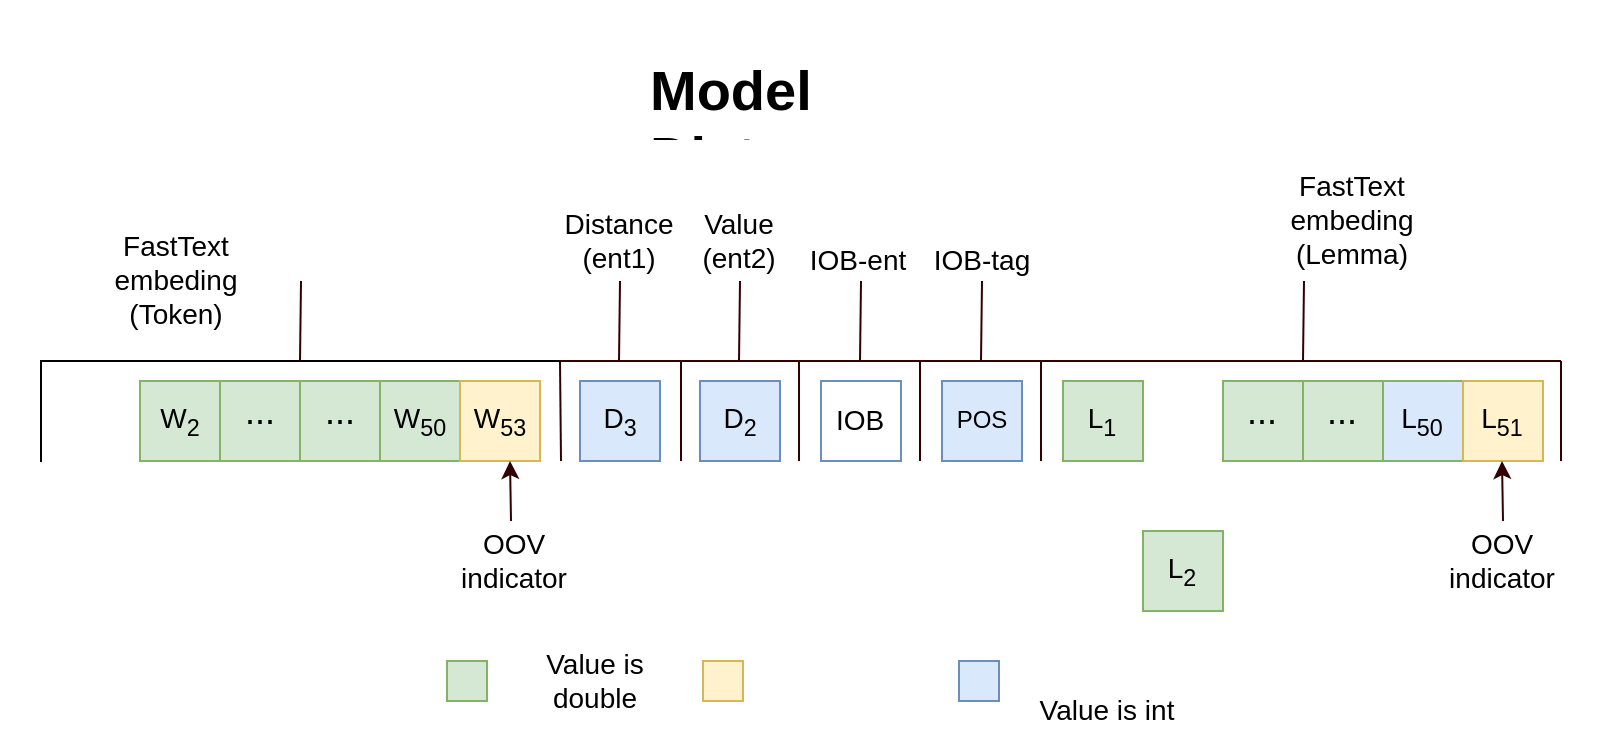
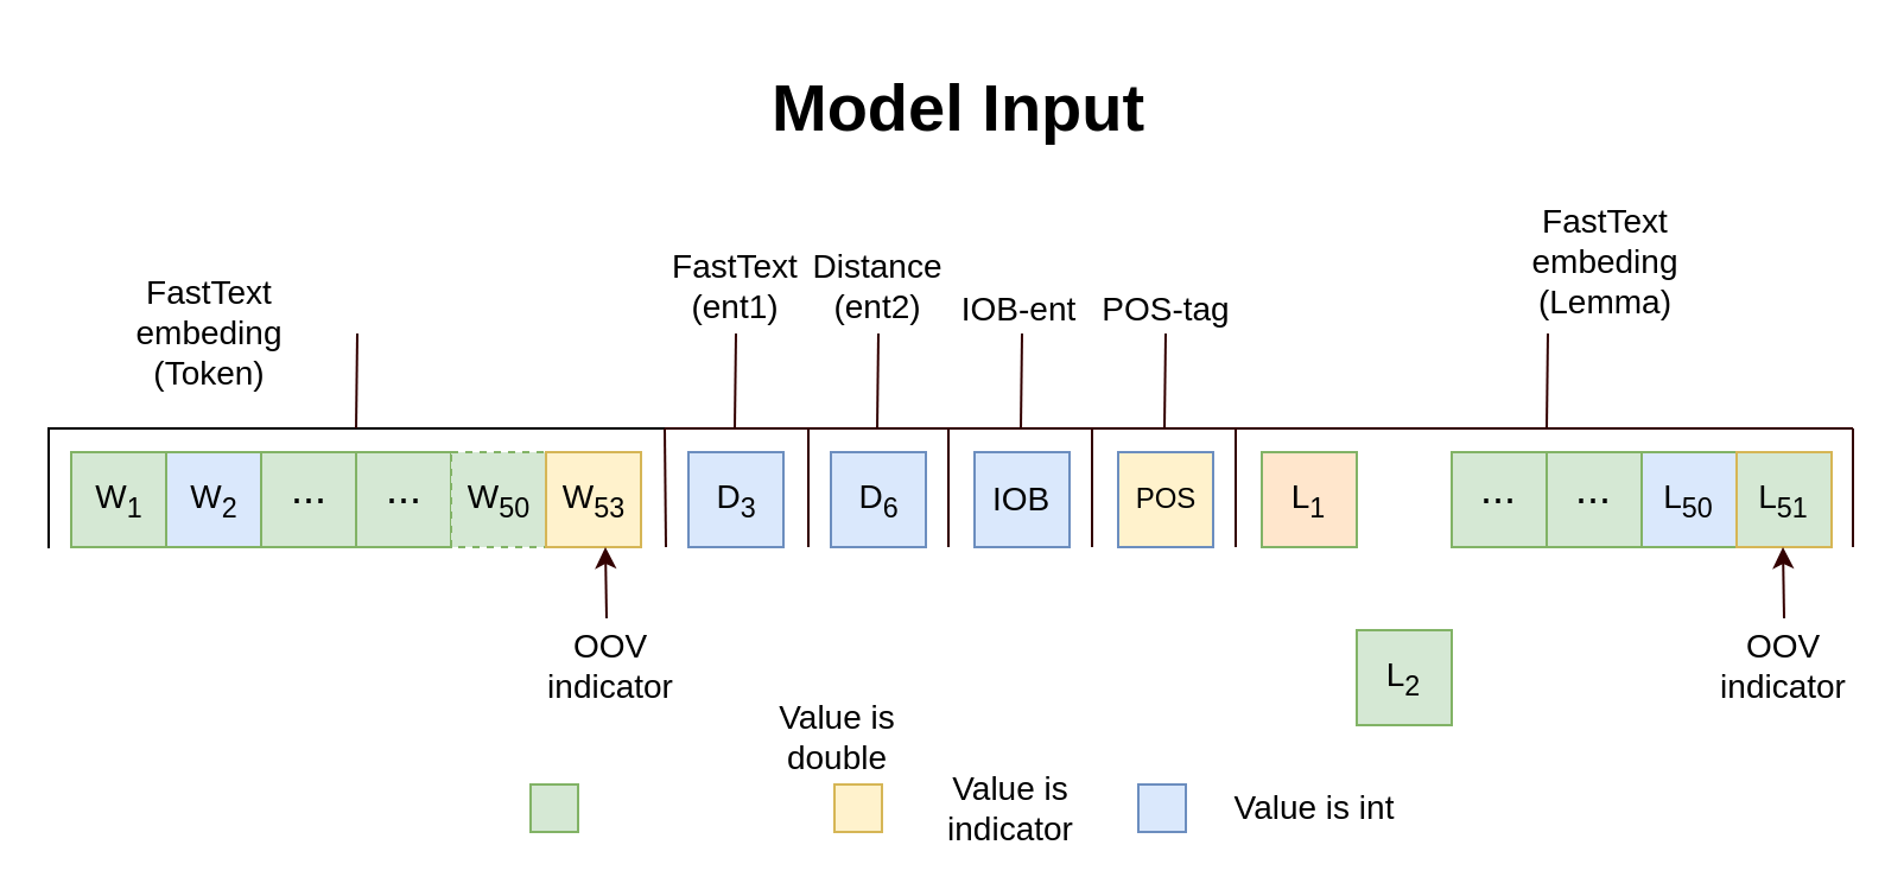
  <mxCell id="0" />
  <mxCell id="1" parent="0" />
- <mxCell id="3" value="W&lt;sub&gt;2&lt;/sub&gt;" style="rounded=0;whiteSpace=wrap;html=1;fontSize=14;fillColor=#d5e8d4;strokeColor=#82b366;" parent="1" vertex="1"><mxGeometry x="69.5" y="190" width="40" height="40" as="geometry" /></mxCell>
+ <mxCell id="2" value="W&lt;sub&gt;1&lt;/sub&gt;" style="rounded=0;whiteSpace=wrap;html=1;fontSize=14;fillColor=#d5e8d4;strokeColor=#82b366;" parent="1" vertex="1"><mxGeometry x="29.5" y="190" width="40" height="40" as="geometry" /></mxCell>
+ <mxCell id="3" value="W&lt;sub&gt;2&lt;/sub&gt;" style="rounded=0;whiteSpace=wrap;html=1;fontSize=14;fillColor=#dae8fc;strokeColor=#82b366;" parent="1" vertex="1"><mxGeometry x="69.5" y="190" width="40" height="40" as="geometry" /></mxCell>
  <mxCell id="4" value="&lt;sup style=&quot;font-size: 18px;&quot;&gt;&lt;font style=&quot;font-size: 18px;&quot;&gt;...&lt;/font&gt;&lt;/sup&gt;" style="rounded=0;whiteSpace=wrap;html=1;fontSize=18;fillColor=#d5e8d4;strokeColor=#82b366;" parent="1" vertex="1"><mxGeometry x="109.5" y="190" width="40" height="40" as="geometry" /></mxCell>
  <mxCell id="5" value="&lt;sup style=&quot;font-size: 18px;&quot;&gt;&lt;font style=&quot;font-size: 18px;&quot;&gt;...&lt;/font&gt;&lt;/sup&gt;" style="rounded=0;whiteSpace=wrap;html=1;fontSize=18;verticalAlign=middle;fillColor=#d5e8d4;strokeColor=#82b366;" parent="1" vertex="1"><mxGeometry x="149.5" y="190" width="40" height="40" as="geometry" /></mxCell>
- <mxCell id="6" value="&lt;font style=&quot;font-size: 14px&quot;&gt;W&lt;sub&gt;50&lt;/sub&gt;&lt;/font&gt;" style="rounded=0;whiteSpace=wrap;html=1;fillColor=#d5e8d4;strokeColor=#82b366;" parent="1" vertex="1"><mxGeometry x="189.5" y="190" width="40" height="40" as="geometry" /></mxCell>
+ <mxCell id="6" value="&lt;font style=&quot;font-size: 14px&quot;&gt;W&lt;sub&gt;50&lt;/sub&gt;&lt;/font&gt;" style="rounded=0;whiteSpace=wrap;html=1;fillColor=#d5e8d4;strokeColor=#82b366;dashed=1;" parent="1" vertex="1"><mxGeometry x="189.5" y="190" width="40" height="40" as="geometry" /></mxCell>
  <mxCell id="7" value="&lt;font style=&quot;font-size: 14px&quot;&gt;W&lt;sub&gt;53&lt;/sub&gt;&lt;/font&gt;" style="rounded=0;whiteSpace=wrap;html=1;fillColor=#fff2cc;strokeColor=#d6b656;" parent="1" vertex="1"><mxGeometry x="229.5" y="190" width="40" height="40" as="geometry" /></mxCell>
  <mxCell id="8" value="&lt;span style=&quot;font-size: 14px&quot;&gt;D&lt;sub&gt;3&lt;/sub&gt;&lt;/span&gt;" style="rounded=0;whiteSpace=wrap;html=1;fillColor=#dae8fc;strokeColor=#6c8ebf;" parent="1" vertex="1"><mxGeometry x="289.5" y="190" width="40" height="40" as="geometry" /></mxCell>
- <mxCell id="9" value="&lt;font&gt;&lt;sub&gt;&lt;span style=&quot;font-size: 14px&quot;&gt;D&lt;sub&gt;2&lt;/sub&gt;&lt;/span&gt;&lt;/sub&gt;&lt;/font&gt;" style="rounded=0;whiteSpace=wrap;html=1;fillColor=#dae8fc;strokeColor=#6c8ebf;" parent="1" vertex="1"><mxGeometry x="349.5" y="190" width="40" height="40" as="geometry" /></mxCell>
- <mxCell id="10" value="&lt;span style=&quot;font-size: 14px&quot;&gt;IOB&lt;/span&gt;" style="rounded=0;whiteSpace=wrap;html=1;fillColor=#ffffff;strokeColor=#6c8ebf;" parent="1" vertex="1"><mxGeometry x="410" y="190" width="40" height="40" as="geometry" /></mxCell>
- <mxCell id="11" value="POS" style="rounded=0;whiteSpace=wrap;html=1;fillColor=#dae8fc;strokeColor=#6c8ebf;" parent="1" vertex="1"><mxGeometry x="470.5" y="190" width="40" height="40" as="geometry" /></mxCell>
- <mxCell id="12" value="L&lt;sub&gt;1&lt;/sub&gt;" style="rounded=0;whiteSpace=wrap;html=1;fontSize=14;fillColor=#d5e8d4;strokeColor=#82b366;" parent="1" vertex="1"><mxGeometry x="531" y="190" width="40" height="40" as="geometry" /></mxCell>
+ <mxCell id="9" value="&lt;font&gt;&lt;sub&gt;&lt;span style=&quot;font-size: 14px&quot;&gt;D&lt;sub&gt;6&lt;/sub&gt;&lt;/span&gt;&lt;/sub&gt;&lt;/font&gt;" style="rounded=0;whiteSpace=wrap;html=1;fillColor=#dae8fc;strokeColor=#6c8ebf;" parent="1" vertex="1"><mxGeometry x="349.5" y="190" width="40" height="40" as="geometry" /></mxCell>
+ <mxCell id="10" value="&lt;span style=&quot;font-size: 14px&quot;&gt;IOB&lt;/span&gt;" style="rounded=0;whiteSpace=wrap;html=1;fillColor=#dae8fc;strokeColor=#6c8ebf;" parent="1" vertex="1"><mxGeometry x="410" y="190" width="40" height="40" as="geometry" /></mxCell>
+ <mxCell id="11" value="POS" style="rounded=0;whiteSpace=wrap;html=1;fillColor=#fff2cc;strokeColor=#6c8ebf;" parent="1" vertex="1"><mxGeometry x="470.5" y="190" width="40" height="40" as="geometry" /></mxCell>
+ <mxCell id="12" value="L&lt;sub&gt;1&lt;/sub&gt;" style="rounded=0;whiteSpace=wrap;html=1;fontSize=14;fillColor=#ffe6cc;strokeColor=#82b366;" parent="1" vertex="1"><mxGeometry x="531" y="190" width="40" height="40" as="geometry" /></mxCell>
  <mxCell id="13" value="L&lt;sub&gt;2&lt;/sub&gt;" style="rounded=0;whiteSpace=wrap;html=1;fontSize=14;fillColor=#d5e8d4;strokeColor=#82b366;" parent="1" vertex="1"><mxGeometry x="571" y="265" width="40" height="40" as="geometry" /></mxCell>
  <mxCell id="14" value="&lt;sup style=&quot;font-size: 18px;&quot;&gt;&lt;font style=&quot;font-size: 18px;&quot;&gt;...&lt;/font&gt;&lt;/sup&gt;" style="rounded=0;whiteSpace=wrap;html=1;fontSize=18;fillColor=#d5e8d4;strokeColor=#82b366;" parent="1" vertex="1"><mxGeometry x="611" y="190" width="40" height="40" as="geometry" /></mxCell>
  <mxCell id="15" value="&lt;sup style=&quot;font-size: 18px;&quot;&gt;&lt;font style=&quot;font-size: 18px;&quot;&gt;...&lt;/font&gt;&lt;/sup&gt;" style="rounded=0;whiteSpace=wrap;html=1;fontSize=18;verticalAlign=middle;fillColor=#d5e8d4;strokeColor=#82b366;" parent="1" vertex="1"><mxGeometry x="651" y="190" width="40" height="40" as="geometry" /></mxCell>
  <mxCell id="16" value="&lt;font style=&quot;font-size: 14px&quot;&gt;L&lt;sub&gt;50&lt;/sub&gt;&lt;/font&gt;" style="rounded=0;whiteSpace=wrap;html=1;fontSize=14;fillColor=#dae8fc;strokeColor=#82b366;" parent="1" vertex="1"><mxGeometry x="691" y="190" width="40" height="40" as="geometry" /></mxCell>
- <mxCell id="17" value="&lt;font&gt;&lt;sub&gt;&lt;span style=&quot;font-size: 14px&quot;&gt;L&lt;sub&gt;51&lt;/sub&gt;&lt;/span&gt;&lt;/sub&gt;&lt;/font&gt;" style="rounded=0;whiteSpace=wrap;html=1;fillColor=#fff2cc;strokeColor=#d6b656;" parent="1" vertex="1"><mxGeometry x="731" y="190" width="40" height="40" as="geometry" /></mxCell>
+ <mxCell id="17" value="&lt;font&gt;&lt;sub&gt;&lt;span style=&quot;font-size: 14px&quot;&gt;L&lt;sub&gt;51&lt;/sub&gt;&lt;/span&gt;&lt;/sub&gt;&lt;/font&gt;" style="rounded=0;whiteSpace=wrap;html=1;fillColor=#d5e8d4;strokeColor=#d6b656;" parent="1" vertex="1"><mxGeometry x="731" y="190" width="40" height="40" as="geometry" /></mxCell>
  <mxCell id="18" value="" style="shape=partialRectangle;whiteSpace=wrap;html=1;bottom=0;right=0;fillColor=none;fontSize=14;" parent="1" vertex="1"><mxGeometry x="20" y="180" width="260" height="50" as="geometry" /></mxCell>
  <mxCell id="19" value="" style="endArrow=none;html=1;strokeColor=#330000;fontSize=14;" parent="1" edge="1"><mxGeometry width="50" height="50" relative="1" as="geometry"><mxPoint x="280" y="230" as="sourcePoint" /><mxPoint x="279.5" y="180" as="targetPoint" /></mxGeometry></mxCell>
  <mxCell id="20" value="" style="endArrow=none;html=1;strokeColor=#330000;fontSize=14;" parent="1" edge="1"><mxGeometry width="50" height="50" relative="1" as="geometry"><mxPoint x="340" y="230" as="sourcePoint" /><mxPoint x="340" y="180" as="targetPoint" /></mxGeometry></mxCell>
  <mxCell id="21" value="" style="endArrow=none;html=1;strokeColor=#330000;fontSize=14;" parent="1" edge="1"><mxGeometry width="50" height="50" relative="1" as="geometry"><mxPoint x="399" y="230" as="sourcePoint" /><mxPoint x="399" y="180" as="targetPoint" /></mxGeometry></mxCell>
  <mxCell id="22" value="" style="endArrow=none;html=1;strokeColor=#330000;fontSize=14;" parent="1" edge="1"><mxGeometry width="50" height="50" relative="1" as="geometry"><mxPoint x="459.5" y="230" as="sourcePoint" /><mxPoint x="459.5" y="180" as="targetPoint" /></mxGeometry></mxCell>
  <mxCell id="23" value="" style="endArrow=none;html=1;strokeColor=#330000;fontSize=14;" parent="1" edge="1"><mxGeometry width="50" height="50" relative="1" as="geometry"><mxPoint x="520" y="230" as="sourcePoint" /><mxPoint x="520" y="180" as="targetPoint" /></mxGeometry></mxCell>
  <mxCell id="24" value="" style="endArrow=none;html=1;strokeColor=#330000;fontSize=14;" parent="1" edge="1"><mxGeometry width="50" height="50" relative="1" as="geometry"><mxPoint x="780" y="230" as="sourcePoint" /><mxPoint x="780" y="180" as="targetPoint" /></mxGeometry></mxCell>
  <mxCell id="25" value="" style="endArrow=none;html=1;strokeColor=#330000;fontSize=14;" parent="1" edge="1"><mxGeometry width="50" height="50" relative="1" as="geometry"><mxPoint x="279.5" y="180" as="sourcePoint" /><mxPoint x="780" y="180" as="targetPoint" /></mxGeometry></mxCell>
  <mxCell id="26" value="" style="endArrow=none;html=1;strokeColor=#330000;fontSize=14;" parent="1" edge="1"><mxGeometry width="50" height="50" relative="1" as="geometry"><mxPoint x="149.5" y="180" as="sourcePoint" /><mxPoint x="150" y="140" as="targetPoint" /></mxGeometry></mxCell>
  <mxCell id="27" value="" style="endArrow=classic;html=1;strokeColor=#330000;fontSize=14;" parent="1" edge="1"><mxGeometry width="50" height="50" relative="1" as="geometry"><mxPoint x="255" y="260" as="sourcePoint" /><mxPoint x="254.5" y="230" as="targetPoint" /></mxGeometry></mxCell>
  <mxCell id="28" value="" style="endArrow=classic;html=1;strokeColor=#330000;fontSize=14;" parent="1" edge="1"><mxGeometry width="50" height="50" relative="1" as="geometry"><mxPoint x="751" y="260" as="sourcePoint" /><mxPoint x="750.5" y="230" as="targetPoint" /></mxGeometry></mxCell>
  <mxCell id="29" value="" style="endArrow=none;html=1;strokeColor=#330000;fontSize=14;" parent="1" edge="1"><mxGeometry width="50" height="50" relative="1" as="geometry"><mxPoint x="309" y="180" as="sourcePoint" /><mxPoint x="309.5" y="140" as="targetPoint" /></mxGeometry></mxCell>
  <mxCell id="30" value="" style="endArrow=none;html=1;strokeColor=#330000;fontSize=14;" parent="1" edge="1"><mxGeometry width="50" height="50" relative="1" as="geometry"><mxPoint x="369" y="180" as="sourcePoint" /><mxPoint x="369.5" y="140" as="targetPoint" /></mxGeometry></mxCell>
  <mxCell id="31" value="" style="endArrow=none;html=1;strokeColor=#330000;fontSize=14;" parent="1" edge="1"><mxGeometry width="50" height="50" relative="1" as="geometry"><mxPoint x="429.5" y="180" as="sourcePoint" /><mxPoint x="430" y="140" as="targetPoint" /></mxGeometry></mxCell>
  <mxCell id="32" value="" style="endArrow=none;html=1;strokeColor=#330000;fontSize=14;" parent="1" edge="1"><mxGeometry width="50" height="50" relative="1" as="geometry"><mxPoint x="490" y="180" as="sourcePoint" /><mxPoint x="490.5" y="140" as="targetPoint" /></mxGeometry></mxCell>
  <mxCell id="33" value="" style="endArrow=none;html=1;strokeColor=#330000;fontSize=14;" parent="1" edge="1"><mxGeometry width="50" height="50" relative="1" as="geometry"><mxPoint x="651" y="180" as="sourcePoint" /><mxPoint x="651.5" y="140" as="targetPoint" /></mxGeometry></mxCell>
  <mxCell id="34" value="FastText embeding&lt;br&gt;(Token)" style="text;html=1;strokeColor=none;fillColor=none;align=center;verticalAlign=middle;whiteSpace=wrap;rounded=0;fontSize=14;" parent="1" vertex="1"><mxGeometry x="44.5" y="130" width="86" height="20" as="geometry" /></mxCell>
  <mxCell id="35" value="FastText embeding&lt;br&gt;(Lemma)" style="text;html=1;strokeColor=none;fillColor=none;align=center;verticalAlign=middle;whiteSpace=wrap;rounded=0;fontSize=14;" parent="1" vertex="1"><mxGeometry x="633" y="100" width="86" height="20" as="geometry" /></mxCell>
  <mxCell id="36" value="OOV indicator" style="text;html=1;strokeColor=none;fillColor=none;align=center;verticalAlign=middle;whiteSpace=wrap;rounded=0;fontSize=14;" parent="1" vertex="1"><mxGeometry x="234" y="270" width="46" height="20" as="geometry" /></mxCell>
  <mxCell id="37" value="OOV indicator" style="text;html=1;strokeColor=none;fillColor=none;align=center;verticalAlign=middle;whiteSpace=wrap;rounded=0;fontSize=14;" parent="1" vertex="1"><mxGeometry x="728" y="270" width="46" height="20" as="geometry" /></mxCell>
- <mxCell id="38" value="Distance&lt;br&gt;(ent1)" style="text;html=1;strokeColor=none;fillColor=none;align=center;verticalAlign=middle;whiteSpace=wrap;rounded=0;fontSize=14;" parent="1" vertex="1"><mxGeometry x="274" y="90" width="71" height="60" as="geometry" /></mxCell>
- <mxCell id="39" value="Value&lt;br&gt;(ent2)" style="text;html=1;strokeColor=none;fillColor=none;align=center;verticalAlign=middle;whiteSpace=wrap;rounded=0;fontSize=14;" parent="1" vertex="1"><mxGeometry x="334" y="90" width="71" height="60" as="geometry" /></mxCell>
+ <mxCell id="38" value="FastText&lt;br&gt;(ent1)" style="text;html=1;strokeColor=none;fillColor=none;align=center;verticalAlign=middle;whiteSpace=wrap;rounded=0;fontSize=14;" parent="1" vertex="1"><mxGeometry x="274" y="90" width="71" height="60" as="geometry" /></mxCell>
+ <mxCell id="39" value="Distance&lt;br&gt;(ent2)" style="text;html=1;strokeColor=none;fillColor=none;align=center;verticalAlign=middle;whiteSpace=wrap;rounded=0;fontSize=14;" parent="1" vertex="1"><mxGeometry x="334" y="90" width="71" height="60" as="geometry" /></mxCell>
  <mxCell id="40" value="IOB-ent" style="text;html=1;strokeColor=none;fillColor=none;align=center;verticalAlign=middle;whiteSpace=wrap;rounded=0;fontSize=14;" parent="1" vertex="1"><mxGeometry x="401" y="120" width="56" height="20" as="geometry" /></mxCell>
- <mxCell id="41" value="IOB-tag" style="text;html=1;strokeColor=none;fillColor=none;align=center;verticalAlign=middle;whiteSpace=wrap;rounded=0;fontSize=14;" parent="1" vertex="1"><mxGeometry x="458.5" y="120" width="64" height="20" as="geometry" /></mxCell>
+ <mxCell id="41" value="POS-tag" style="text;html=1;strokeColor=none;fillColor=none;align=center;verticalAlign=middle;whiteSpace=wrap;rounded=0;fontSize=14;" parent="1" vertex="1"><mxGeometry x="458.5" y="120" width="64" height="20" as="geometry" /></mxCell>
  <mxCell id="42" value="" style="rounded=0;whiteSpace=wrap;html=1;fontSize=14;fillColor=#d5e8d4;strokeColor=#82b366;" parent="1" vertex="1"><mxGeometry x="223" y="330" width="20" height="20" as="geometry" /></mxCell>
- <mxCell id="43" value="Value is double" style="text;html=1;strokeColor=none;fillColor=none;align=center;verticalAlign=middle;whiteSpace=wrap;rounded=0;fontSize=14;" parent="1" vertex="1"><mxGeometry x="253.5" y="330" width="87" height="20" as="geometry" /></mxCell>
+ <mxCell id="43" value="Value is double" style="text;html=1;strokeColor=none;fillColor=none;align=center;verticalAlign=middle;whiteSpace=wrap;rounded=0;fontSize=14;" parent="1" vertex="1"><mxGeometry x="308.5" y="300" width="87" height="20" as="geometry" /></mxCell>
  <mxCell id="44" value="" style="rounded=0;whiteSpace=wrap;html=1;fontSize=14;fillColor=#fff2cc;strokeColor=#d6b656;" parent="1" vertex="1"><mxGeometry x="351" y="330" width="20" height="20" as="geometry" /></mxCell>
+ <mxCell id="45" value="Value is indicator" style="text;html=1;strokeColor=none;fillColor=none;align=center;verticalAlign=middle;whiteSpace=wrap;rounded=0;fontSize=14;" parent="1" vertex="1"><mxGeometry x="381.5" y="330" width="87" height="20" as="geometry" /></mxCell>
  <mxCell id="46" value="" style="rounded=0;whiteSpace=wrap;html=1;fontSize=14;fillColor=#dae8fc;strokeColor=#6c8ebf;" parent="1" vertex="1"><mxGeometry x="479" y="330" width="20" height="20" as="geometry" /></mxCell>
- <mxCell id="47" value="Value is int" style="text;html=1;strokeColor=none;fillColor=none;align=center;verticalAlign=middle;whiteSpace=wrap;rounded=0;fontSize=14;" parent="1" vertex="1"><mxGeometry x="509.5" y="345" width="87" height="20" as="geometry" /></mxCell>
- <mxCell id="48" value="&lt;h1&gt;Model Distance&lt;/h1&gt;" style="text;html=1;strokeColor=none;fillColor=none;spacing=5;spacingTop=-20;whiteSpace=wrap;overflow=hidden;rounded=0;fontSize=14;" parent="1" vertex="1"><mxGeometry x="319.5" y="20" width="190" height="50" as="geometry" /></mxCell>
+ <mxCell id="47" value="Value is int" style="text;html=1;strokeColor=none;fillColor=none;align=center;verticalAlign=middle;whiteSpace=wrap;rounded=0;fontSize=14;" parent="1" vertex="1"><mxGeometry x="509.5" y="330" width="87" height="20" as="geometry" /></mxCell>
+ <mxCell id="48" value="&lt;h1&gt;Model Input&lt;/h1&gt;" style="text;html=1;strokeColor=none;fillColor=none;spacing=5;spacingTop=-20;whiteSpace=wrap;overflow=hidden;rounded=0;fontSize=14;" parent="1" vertex="1"><mxGeometry x="319.5" y="20" width="190" height="50" as="geometry" /></mxCell>
